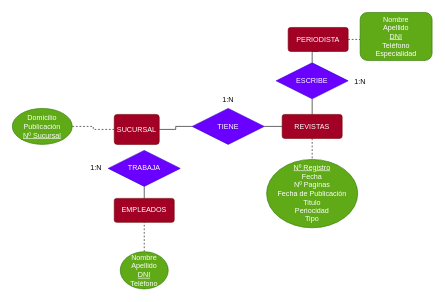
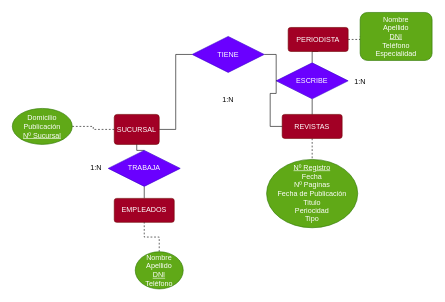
  <mxCell id="0" />
  <mxCell id="1" parent="0" />
  <mxCell id="2" style="edgeStyle=orthogonalEdgeStyle;rounded=0;orthogonalLoop=1;jettySize=auto;html=1;exitX=1;exitY=0.5;exitDx=0;exitDy=0;entryX=0;entryY=0.5;entryDx=0;entryDy=0;endArrow=none;endFill=0;" edge="1" parent="1" source="3" target="14"><mxGeometry relative="1" as="geometry" /></mxCell>
  <mxCell id="3" value="SUCURSAL" style="rounded=1;arcSize=10;whiteSpace=wrap;html=1;align=center;fillColor=#a20025;fontColor=#ffffff;strokeColor=#6F0000;" vertex="1" parent="1"><mxGeometry x="190" y="190" width="75" height="50" as="geometry" /></mxCell>
  <mxCell id="4" style="edgeStyle=orthogonalEdgeStyle;rounded=0;orthogonalLoop=1;jettySize=auto;html=1;exitX=0.5;exitY=0;exitDx=0;exitDy=0;entryX=0.5;entryY=1;entryDx=0;entryDy=0;endArrow=none;endFill=0;" edge="1" parent="1" source="5" target="16"><mxGeometry relative="1" as="geometry" /></mxCell>
  <mxCell id="5" value="EMPLEADOS" style="rounded=1;arcSize=10;whiteSpace=wrap;html=1;align=center;fillColor=#a20025;fontColor=#ffffff;strokeColor=#6F0000;" vertex="1" parent="1"><mxGeometry x="190" y="330" width="100" height="40" as="geometry" /></mxCell>
  <mxCell id="6" style="edgeStyle=orthogonalEdgeStyle;rounded=0;orthogonalLoop=1;jettySize=auto;html=1;exitX=0.5;exitY=1;exitDx=0;exitDy=0;entryX=0.5;entryY=0;entryDx=0;entryDy=0;dashed=1;endArrow=none;endFill=0;" edge="1" parent="1" source="7" target="22"><mxGeometry relative="1" as="geometry" /></mxCell>
  <mxCell id="7" value="REVISTAS" style="rounded=1;arcSize=10;whiteSpace=wrap;html=1;align=center;fillColor=#a20025;fontColor=#ffffff;strokeColor=#6F0000;" vertex="1" parent="1"><mxGeometry x="470" y="190" width="100" height="40" as="geometry" /></mxCell>
  <mxCell id="8" style="edgeStyle=orthogonalEdgeStyle;rounded=0;orthogonalLoop=1;jettySize=auto;html=1;exitX=0.5;exitY=1;exitDx=0;exitDy=0;entryX=0.5;entryY=0;entryDx=0;entryDy=0;endArrow=none;endFill=0;" edge="1" parent="1" source="10" target="12"><mxGeometry relative="1" as="geometry" /></mxCell>
  <mxCell id="9" style="edgeStyle=orthogonalEdgeStyle;rounded=0;orthogonalLoop=1;jettySize=auto;html=1;exitX=1;exitY=0.5;exitDx=0;exitDy=0;entryX=0;entryY=0.5;entryDx=0;entryDy=0;dashed=1;endArrow=none;endFill=0;" edge="1" parent="1" source="10" target="21"><mxGeometry relative="1" as="geometry" /></mxCell>
  <mxCell id="10" value="PERIODISTA" style="rounded=1;arcSize=10;whiteSpace=wrap;html=1;align=center;fillColor=#a20025;fontColor=#ffffff;strokeColor=#6F0000;" vertex="1" parent="1"><mxGeometry x="480" y="45" width="100" height="40" as="geometry" /></mxCell>
  <mxCell id="11" style="edgeStyle=orthogonalEdgeStyle;rounded=0;orthogonalLoop=1;jettySize=auto;html=1;exitX=0.5;exitY=1;exitDx=0;exitDy=0;entryX=0.5;entryY=0;entryDx=0;entryDy=0;endArrow=none;endFill=0;" edge="1" parent="1" source="12" target="7"><mxGeometry relative="1" as="geometry" /></mxCell>
  <mxCell id="12" value="ESCRIBE" style="shape=rhombus;perimeter=rhombusPerimeter;whiteSpace=wrap;html=1;align=center;fillColor=#6a00ff;fontColor=#ffffff;strokeColor=#3700CC;" vertex="1" parent="1"><mxGeometry x="460" y="104" width="120" height="60" as="geometry" /></mxCell>
  <mxCell id="13" style="edgeStyle=orthogonalEdgeStyle;rounded=0;orthogonalLoop=1;jettySize=auto;html=1;exitX=1;exitY=0.5;exitDx=0;exitDy=0;entryX=0;entryY=0.5;entryDx=0;entryDy=0;endArrow=none;endFill=0;" edge="1" parent="1" source="14" target="7"><mxGeometry relative="1" as="geometry" /></mxCell>
- <mxCell id="14" value="TIENE" style="shape=rhombus;perimeter=rhombusPerimeter;whiteSpace=wrap;html=1;align=center;fillColor=#6a00ff;fontColor=#ffffff;strokeColor=#3700CC;" vertex="1" parent="1"><mxGeometry x="320" y="180" width="120" height="60" as="geometry" /></mxCell>
+ <mxCell id="14" value="TIENE" style="shape=rhombus;perimeter=rhombusPerimeter;whiteSpace=wrap;html=1;align=center;fillColor=#6a00ff;fontColor=#ffffff;strokeColor=#3700CC;" vertex="1" parent="1"><mxGeometry x="320" y="60" width="120" height="60" as="geometry" /></mxCell>
+ <mxCell id="15" style="edgeStyle=orthogonalEdgeStyle;rounded=0;orthogonalLoop=1;jettySize=auto;html=1;exitX=0.5;exitY=0;exitDx=0;exitDy=0;entryX=0.5;entryY=1;entryDx=0;entryDy=0;endArrow=none;endFill=0;" edge="1" parent="1" source="16" target="3"><mxGeometry relative="1" as="geometry" /></mxCell>
  <mxCell id="16" value="TRABAJA" style="shape=rhombus;perimeter=rhombusPerimeter;whiteSpace=wrap;html=1;align=center;fillColor=#6a00ff;fontColor=#ffffff;strokeColor=#3700CC;" vertex="1" parent="1"><mxGeometry x="180" y="250" width="120" height="60" as="geometry" /></mxCell>
  <mxCell id="17" style="edgeStyle=orthogonalEdgeStyle;rounded=0;orthogonalLoop=1;jettySize=auto;html=1;exitX=1;exitY=0.5;exitDx=0;exitDy=0;entryX=0;entryY=0.5;entryDx=0;entryDy=0;endArrow=none;endFill=0;dashed=1;" edge="1" parent="1" source="18" target="3"><mxGeometry relative="1" as="geometry" /></mxCell>
  <mxCell id="18" value="Domicilio&lt;br&gt;Publicación&lt;br&gt;&lt;u&gt;Nº Sucursal&lt;/u&gt;" style="ellipse;whiteSpace=wrap;html=1;fillColor=#60a917;fontColor=#ffffff;strokeColor=#2D7600;" vertex="1" parent="1"><mxGeometry x="20" y="180" width="100" height="60" as="geometry" /></mxCell>
  <mxCell id="19" style="edgeStyle=orthogonalEdgeStyle;rounded=0;orthogonalLoop=1;jettySize=auto;html=1;exitX=0.5;exitY=0;exitDx=0;exitDy=0;entryX=0.5;entryY=1;entryDx=0;entryDy=0;dashed=1;endArrow=none;endFill=0;" edge="1" parent="1" source="20" target="5"><mxGeometry relative="1" as="geometry" /></mxCell>
- <mxCell id="20" value="Nombre&lt;br&gt;Apellido&lt;br&gt;&lt;u&gt;DNI&lt;br&gt;&lt;/u&gt;Teléfono" style="ellipse;whiteSpace=wrap;html=1;fillColor=#60a917;fontColor=#ffffff;strokeColor=#2D7600;" vertex="1" parent="1"><mxGeometry x="200" y="419" width="80" height="62" as="geometry" /></mxCell>
+ <mxCell id="20" value="Nombre&lt;br&gt;Apellido&lt;br&gt;&lt;u&gt;DNI&lt;br&gt;&lt;/u&gt;Teléfono" style="ellipse;whiteSpace=wrap;html=1;fillColor=#60a917;fontColor=#ffffff;strokeColor=#2D7600;" vertex="1" parent="1"><mxGeometry x="225" y="419" width="80" height="62" as="geometry" /></mxCell>
  <mxCell id="21" value="Nombre&lt;br&gt;Apellido&lt;br&gt;&lt;u&gt;DNI&lt;br&gt;&lt;/u&gt;Teléfono&lt;br&gt;Especialidad" style="whiteSpace=wrap;html=1;fillColor=#60a917;fontColor=#ffffff;strokeColor=#2D7600;rounded=1;" vertex="1" parent="1"><mxGeometry x="600" y="20" width="120" height="80" as="geometry" /></mxCell>
  <mxCell id="22" value="&lt;u&gt;Nº Registro&lt;/u&gt;&lt;br&gt;Fecha&lt;br&gt;Nº Paginas&lt;br&gt;Fecha de Publicación&lt;br&gt;Titulo&lt;br&gt;Periocidad&lt;br&gt;Tipo" style="ellipse;whiteSpace=wrap;html=1;fillColor=#60a917;fontColor=#ffffff;strokeColor=#2D7600;" vertex="1" parent="1"><mxGeometry x="444" y="265" width="152" height="114" as="geometry" /></mxCell>
  <mxCell id="23" value="1:N" style="text;html=1;strokeColor=none;fillColor=none;align=center;verticalAlign=middle;whiteSpace=wrap;rounded=0;" vertex="1" parent="1"><mxGeometry x="130" y="265" width="60" height="30" as="geometry" /></mxCell>
  <mxCell id="24" value="1:N" style="text;html=1;strokeColor=none;fillColor=none;align=center;verticalAlign=middle;whiteSpace=wrap;rounded=0;" vertex="1" parent="1"><mxGeometry x="350" y="150" width="60" height="30" as="geometry" /></mxCell>
  <mxCell id="25" value="1:N" style="text;html=1;strokeColor=none;fillColor=none;align=center;verticalAlign=middle;whiteSpace=wrap;rounded=0;" vertex="1" parent="1"><mxGeometry x="570" y="120" width="60" height="30" as="geometry" /></mxCell>
